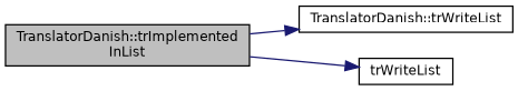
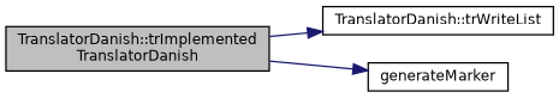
  digraph {
    rankdir=LR
    node [color=black fillcolor=white fontname=Helvetica fontsize=10 shape=record style=filled]
    edge [color=midnightblue fontname=Helvetica fontsize=10 labelfontname=Helvetica labelfontsize=10 style=solid]
-   n1 [fillcolor=grey75 fontcolor=black height=0.2 label="TranslatorDanish::trImplemented\lInList" width=0.4]
+   n1 [fillcolor=grey75 fontcolor=black height=0.2 label="TranslatorDanish::trImplemented\lTranslatorDanish" width=0.4]
    n2 [height=0.2 label="TranslatorDanish::trWriteList" width=0.4]
-   n3 [height=0.2 label=trWriteList width=0.4]
+   n3 [height=0.2 label=generateMarker width=0.4]
    n1 -> n2
    n1 -> n3
  }
